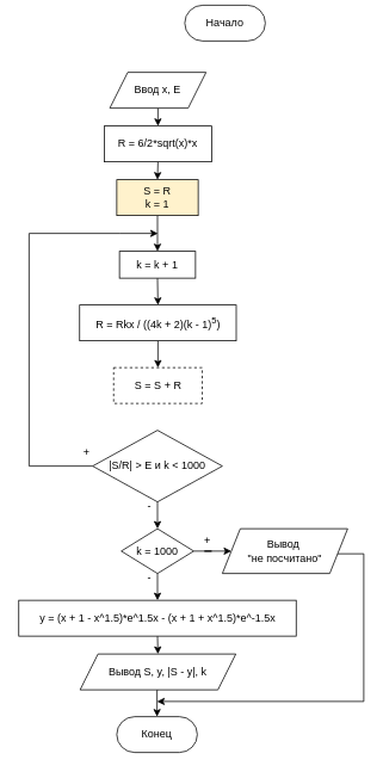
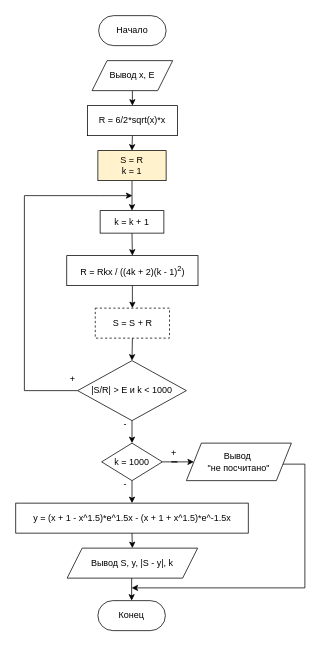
  <mxCell id="0" />
  <mxCell id="1" parent="0" />
- <mxCell id="2" value="Начало" style="rounded=1;whiteSpace=wrap;html=1;arcSize=50;" vertex="1" parent="1"><mxGeometry x="206" y="5" width="90" height="40" as="geometry" /></mxCell>
+ <mxCell id="2" value="Начало" style="rounded=1;whiteSpace=wrap;html=1;arcSize=50;" vertex="1" parent="1"><mxGeometry x="131" y="20" width="90" height="40" as="geometry" /></mxCell>
  <mxCell id="3" style="edgeStyle=orthogonalEdgeStyle;rounded=0;orthogonalLoop=1;jettySize=auto;html=1;exitX=0.5;exitY=1;exitDx=0;exitDy=0;entryX=0.5;entryY=0;entryDx=0;entryDy=0;" edge="1" parent="1" source="4" target="6"><mxGeometry relative="1" as="geometry" /></mxCell>
- <mxCell id="4" value="Ввод x, E" style="shape=parallelogram;perimeter=parallelogramPerimeter;whiteSpace=wrap;html=1;fixedSize=1;" vertex="1" parent="1"><mxGeometry x="122.25" y="80" width="107.5" height="40" as="geometry" /></mxCell>
+ <mxCell id="4" value="Вывод x, E" style="shape=parallelogram;perimeter=parallelogramPerimeter;whiteSpace=wrap;html=1;fixedSize=1;" vertex="1" parent="1"><mxGeometry x="122.25" y="80" width="107.5" height="40" as="geometry" /></mxCell>
  <mxCell id="5" style="edgeStyle=orthogonalEdgeStyle;rounded=0;orthogonalLoop=1;jettySize=auto;html=1;exitX=0.5;exitY=1;exitDx=0;exitDy=0;entryX=0.5;entryY=0;entryDx=0;entryDy=0;" edge="1" parent="1" source="6" target="8"><mxGeometry relative="1" as="geometry" /></mxCell>
  <mxCell id="6" value="R = 6/2*sqrt(x)*x" style="rounded=0;whiteSpace=wrap;html=1;" vertex="1" parent="1"><mxGeometry x="116" y="140" width="120" height="40" as="geometry" /></mxCell>
  <mxCell id="7" style="edgeStyle=orthogonalEdgeStyle;rounded=0;orthogonalLoop=1;jettySize=auto;html=1;exitX=0.5;exitY=1;exitDx=0;exitDy=0;entryX=0.5;entryY=0;entryDx=0;entryDy=0;" edge="1" parent="1" source="8" target="10"><mxGeometry relative="1" as="geometry" /></mxCell>
  <mxCell id="8" value="S = R&lt;div&gt;k = 1&lt;/div&gt;" style="rounded=0;whiteSpace=wrap;html=1;fillColor=#fff2cc;" vertex="1" parent="1"><mxGeometry x="130" y="200" width="91" height="40" as="geometry" /></mxCell>
  <mxCell id="9" style="edgeStyle=orthogonalEdgeStyle;rounded=0;orthogonalLoop=1;jettySize=auto;html=1;exitX=0.5;exitY=1;exitDx=0;exitDy=0;entryX=0.5;entryY=0;entryDx=0;entryDy=0;" edge="1" parent="1" source="10" target="12"><mxGeometry relative="1" as="geometry" /></mxCell>
  <mxCell id="10" value="k = k + 1" style="rounded=0;whiteSpace=wrap;html=1;" vertex="1" parent="1"><mxGeometry x="133" y="280" width="85" height="30" as="geometry" /></mxCell>
  <mxCell id="11" style="edgeStyle=orthogonalEdgeStyle;rounded=0;orthogonalLoop=1;jettySize=auto;html=1;exitX=0.5;exitY=1;exitDx=0;exitDy=0;entryX=0.5;entryY=0;entryDx=0;entryDy=0;" edge="1" parent="1" source="12" target="14"><mxGeometry relative="1" as="geometry" /></mxCell>
- <mxCell id="12" value="R = Rkx / ((4k + 2)(k - 1)&lt;sup&gt;5&lt;/sup&gt;)" style="rounded=0;whiteSpace=wrap;html=1;" vertex="1" parent="1"><mxGeometry x="88.5" y="340" width="175" height="40" as="geometry" /></mxCell>
+ <mxCell id="12" value="R = Rkx / ((4k + 2)(k - 1)&lt;sup&gt;2&lt;/sup&gt;)" style="rounded=0;whiteSpace=wrap;html=1;" vertex="1" parent="1"><mxGeometry x="88.5" y="340" width="175" height="40" as="geometry" /></mxCell>
+ <mxCell id="13" style="edgeStyle=orthogonalEdgeStyle;rounded=0;orthogonalLoop=1;jettySize=auto;html=1;exitX=0.5;exitY=1;exitDx=0;exitDy=0;entryX=0.5;entryY=0;entryDx=0;entryDy=0;" edge="1" parent="1" source="14" target="17"><mxGeometry relative="1" as="geometry" /></mxCell>
  <mxCell id="14" value="S = S + R" style="rounded=0;whiteSpace=wrap;html=1;dashed=1;" vertex="1" parent="1"><mxGeometry x="126.5" y="410" width="99" height="40" as="geometry" /></mxCell>
  <mxCell id="15" style="edgeStyle=orthogonalEdgeStyle;rounded=0;orthogonalLoop=1;jettySize=auto;html=1;exitX=0.5;exitY=1;exitDx=0;exitDy=0;entryX=0.5;entryY=0;entryDx=0;entryDy=0;" edge="1" parent="1" source="17" target="20"><mxGeometry relative="1" as="geometry" /></mxCell>
  <mxCell id="16" style="edgeStyle=orthogonalEdgeStyle;rounded=0;orthogonalLoop=1;jettySize=auto;html=1;exitX=0;exitY=0.5;exitDx=0;exitDy=0;" edge="1" parent="1" source="17"><mxGeometry relative="1" as="geometry"><mxPoint x="176" y="260" as="targetPoint" /><Array as="points"><mxPoint x="32" y="520" /><mxPoint x="32" y="260" /><mxPoint x="133" y="260" /></Array></mxGeometry></mxCell>
  <mxCell id="17" value="|S/R| &amp;gt; E и k &amp;lt; 1000" style="rhombus;whiteSpace=wrap;html=1;" vertex="1" parent="1"><mxGeometry x="103" y="480" width="145" height="80" as="geometry" /></mxCell>
  <mxCell id="18" style="edgeStyle=orthogonalEdgeStyle;rounded=0;orthogonalLoop=1;jettySize=auto;html=1;exitX=1;exitY=0.5;exitDx=0;exitDy=0;entryX=0;entryY=0.5;entryDx=0;entryDy=0;" edge="1" parent="1" source="20" target="23"><mxGeometry relative="1" as="geometry" /></mxCell>
  <mxCell id="19" style="edgeStyle=orthogonalEdgeStyle;rounded=0;orthogonalLoop=1;jettySize=auto;html=1;exitX=0.5;exitY=1;exitDx=0;exitDy=0;entryX=0.5;entryY=0;entryDx=0;entryDy=0;" edge="1" parent="1" source="20" target="25"><mxGeometry relative="1" as="geometry" /></mxCell>
  <mxCell id="20" value="k = 1000" style="rhombus;whiteSpace=wrap;html=1;" vertex="1" parent="1"><mxGeometry x="135" y="590" width="81" height="50" as="geometry" /></mxCell>
  <mxCell id="21" value="Конец" style="rounded=1;whiteSpace=wrap;html=1;arcSize=50;" vertex="1" parent="1"><mxGeometry x="130" y="800" width="90" height="40" as="geometry" /></mxCell>
  <mxCell id="22" value="" style="edgeStyle=orthogonalEdgeStyle;rounded=0;orthogonalLoop=1;jettySize=auto;html=1;exitX=1;exitY=0.5;exitDx=0;exitDy=0;strokeColor=default;" edge="1" parent="1"><mxGeometry relative="1" as="geometry"><mxPoint x="175" y="783" as="targetPoint" /><mxPoint x="372" y="618" as="sourcePoint" /><Array as="points"><mxPoint x="406" y="618" /></Array></mxGeometry></mxCell>
  <mxCell id="23" value="Вывод&amp;nbsp;&lt;div&gt;&quot;не посчитано&quot;&lt;/div&gt;" style="shape=parallelogram;perimeter=parallelogramPerimeter;whiteSpace=wrap;html=1;fixedSize=1;" vertex="1" parent="1"><mxGeometry x="248" y="590" width="140" height="50" as="geometry" /></mxCell>
  <mxCell id="24" style="edgeStyle=orthogonalEdgeStyle;rounded=0;orthogonalLoop=1;jettySize=auto;html=1;exitX=0.5;exitY=1;exitDx=0;exitDy=0;entryX=0.5;entryY=0;entryDx=0;entryDy=0;" edge="1" parent="1" source="25" target="27"><mxGeometry relative="1" as="geometry" /></mxCell>
  <mxCell id="25" value="y = (x + 1 - x^1.5)*e^1.5x - (x + 1 + x^1.5)*e^-1.5x" style="rounded=0;whiteSpace=wrap;html=1;" vertex="1" parent="1"><mxGeometry x="20.5" y="670" width="310" height="40" as="geometry" /></mxCell>
  <mxCell id="26" style="edgeStyle=orthogonalEdgeStyle;rounded=0;orthogonalLoop=1;jettySize=auto;html=1;exitX=0.5;exitY=1;exitDx=0;exitDy=0;entryX=0.5;entryY=0;entryDx=0;entryDy=0;" edge="1" parent="1" source="27" target="21"><mxGeometry relative="1" as="geometry" /></mxCell>
  <mxCell id="27" value="Вывод S, y, |S - y|, k" style="shape=parallelogram;perimeter=parallelogramPerimeter;whiteSpace=wrap;html=1;fixedSize=1;" vertex="1" parent="1"><mxGeometry x="89" y="730" width="174" height="40" as="geometry" /></mxCell>
  <mxCell id="28" value="+" style="text;html=1;align=center;verticalAlign=middle;resizable=0;points=[];autosize=1;strokeColor=none;fillColor=none;" vertex="1" parent="1"><mxGeometry x="216" y="588" width="30" height="30" as="geometry" /></mxCell>
  <mxCell id="29" value="-" style="text;html=1;align=center;verticalAlign=middle;resizable=0;points=[];autosize=1;strokeColor=none;fillColor=none;" vertex="1" parent="1"><mxGeometry x="151" y="630" width="30" height="30" as="geometry" /></mxCell>
  <mxCell id="30" value="+" style="text;html=1;align=center;verticalAlign=middle;resizable=0;points=[];autosize=1;strokeColor=none;fillColor=none;" vertex="1" parent="1"><mxGeometry x="81" y="490" width="30" height="30" as="geometry" /></mxCell>
  <mxCell id="31" value="-" style="text;html=1;align=center;verticalAlign=middle;resizable=0;points=[];autosize=1;strokeColor=none;fillColor=none;" vertex="1" parent="1"><mxGeometry x="151" y="550" width="30" height="30" as="geometry" /></mxCell>
